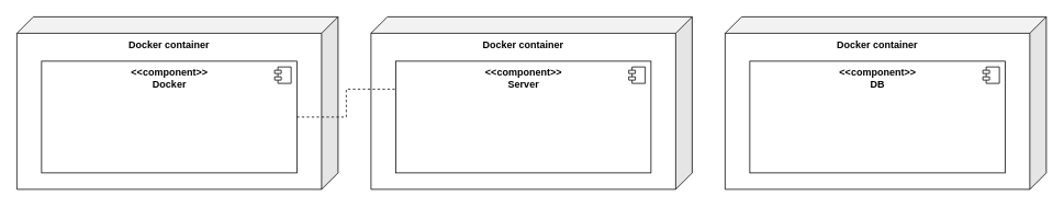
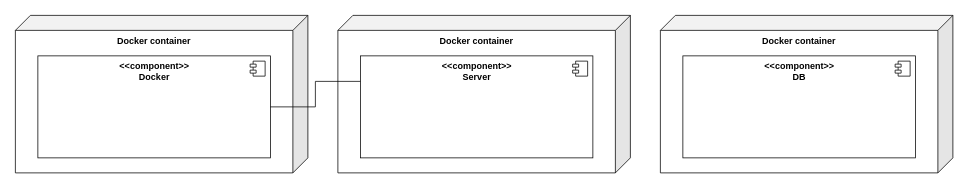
  <mxCell id="0" />
  <mxCell id="1" parent="0" />
  <mxCell id="2" value="&lt;b&gt;Docker container&lt;/b&gt;" style="shape=cube;whiteSpace=wrap;html=1;boundedLbl=1;backgroundOutline=1;darkOpacity=0.05;darkOpacity2=0.1;flipH=1;verticalAlign=top;" vertex="1" parent="1"><mxGeometry x="20" y="20" width="390" height="210" as="geometry" /></mxCell>
  <mxCell id="3" value="&lt;div&gt;&lt;b&gt;&amp;lt;&amp;lt;component&amp;gt;&amp;gt;&lt;/b&gt;&lt;/div&gt;&lt;div&gt;&lt;b&gt;Docker&lt;br&gt;&lt;/b&gt;&lt;/div&gt;" style="html=1;dropTarget=0;verticalAlign=top;" vertex="1" parent="1"><mxGeometry x="50" y="74" width="310" height="136" as="geometry" /></mxCell>
  <mxCell id="4" value="" style="shape=module;jettyWidth=8;jettyHeight=4;" vertex="1" parent="3"><mxGeometry x="1" width="20" height="20" relative="1" as="geometry"><mxPoint x="-27" y="7" as="offset" /></mxGeometry></mxCell>
  <mxCell id="5" value="&lt;b&gt;Docker container&lt;/b&gt;" style="shape=cube;whiteSpace=wrap;html=1;boundedLbl=1;backgroundOutline=1;darkOpacity=0.05;darkOpacity2=0.1;flipH=1;verticalAlign=top;" vertex="1" parent="1"><mxGeometry x="450" y="20" width="390" height="210" as="geometry" /></mxCell>
  <mxCell id="6" value="&lt;b&gt;Docker container&lt;/b&gt;" style="shape=cube;whiteSpace=wrap;html=1;boundedLbl=1;backgroundOutline=1;darkOpacity=0.05;darkOpacity2=0.1;flipH=1;verticalAlign=top;" vertex="1" parent="1"><mxGeometry x="880" y="20" width="390" height="210" as="geometry" /></mxCell>
  <mxCell id="7" value="&lt;div&gt;&lt;b&gt;&amp;lt;&amp;lt;component&amp;gt;&amp;gt;&lt;/b&gt;&lt;/div&gt;&lt;div&gt;&lt;b&gt;Server&lt;br&gt;&lt;/b&gt;&lt;/div&gt;" style="html=1;dropTarget=0;verticalAlign=top;" vertex="1" parent="1"><mxGeometry x="480" y="74" width="310" height="136" as="geometry" /></mxCell>
  <mxCell id="8" value="" style="shape=module;jettyWidth=8;jettyHeight=4;" vertex="1" parent="7"><mxGeometry x="1" width="20" height="20" relative="1" as="geometry"><mxPoint x="-27" y="7" as="offset" /></mxGeometry></mxCell>
  <mxCell id="9" value="&lt;div&gt;&lt;b&gt;&amp;lt;&amp;lt;component&amp;gt;&amp;gt;&lt;/b&gt;&lt;/div&gt;&lt;div&gt;&lt;b&gt;DB&lt;br&gt;&lt;/b&gt;&lt;/div&gt;" style="html=1;dropTarget=0;verticalAlign=top;" vertex="1" parent="1"><mxGeometry x="910" y="74" width="310" height="136" as="geometry" /></mxCell>
  <mxCell id="10" value="" style="shape=module;jettyWidth=8;jettyHeight=4;" vertex="1" parent="9"><mxGeometry x="1" width="20" height="20" relative="1" as="geometry"><mxPoint x="-27" y="7" as="offset" /></mxGeometry></mxCell>
- <mxCell id="11" style="edgeStyle=orthogonalEdgeStyle;rounded=0;orthogonalLoop=1;jettySize=auto;html=1;entryX=0;entryY=0.25;entryDx=0;entryDy=0;endArrow=none;endFill=0;dashed=1;" edge="1" parent="1" source="3" target="7"><mxGeometry relative="1" as="geometry" /></mxCell>
+ <mxCell id="11" style="edgeStyle=orthogonalEdgeStyle;rounded=0;orthogonalLoop=1;jettySize=auto;html=1;entryX=0;entryY=0.25;entryDx=0;entryDy=0;endArrow=none;endFill=0;" edge="1" parent="1" source="3" target="7"><mxGeometry relative="1" as="geometry" /></mxCell>
